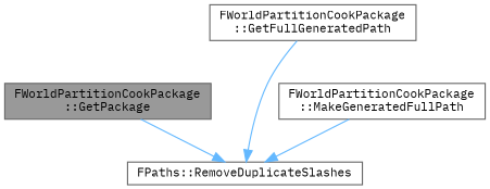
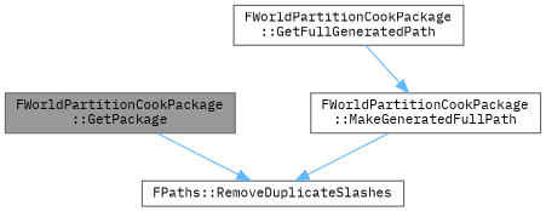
  digraph {
    fontname="IBM Plex Mono"
    rankdir=TB
    node [color=grey40 fillcolor=white fontname="IBM Plex Mono" fontsize=10 shape=box style=filled]
    edge [color=steelblue1 fontname="IBM Plex Mono" fontsize=10 labelfontname=Helvetica labelfontsize=10 style=solid]
    n1 [color=gray40 fillcolor=grey60 fontcolor=black height=0.2 label="FWorldPartitionCookPackage\l::GetPackage" width=0.4]
    n2 [height=0.2 label="FPaths::RemoveDuplicateSlashes" width=0.4]
    n3 [height=0.2 label="FWorldPartitionCookPackage\l::GetFullGeneratedPath" width=0.4]
    n4 [height=0.2 label="FWorldPartitionCookPackage\l::MakeGeneratedFullPath" width=0.4]
    n1 -> n2
-   n3 -> n2
+   n3 -> n4
    n4 -> n2
  }
